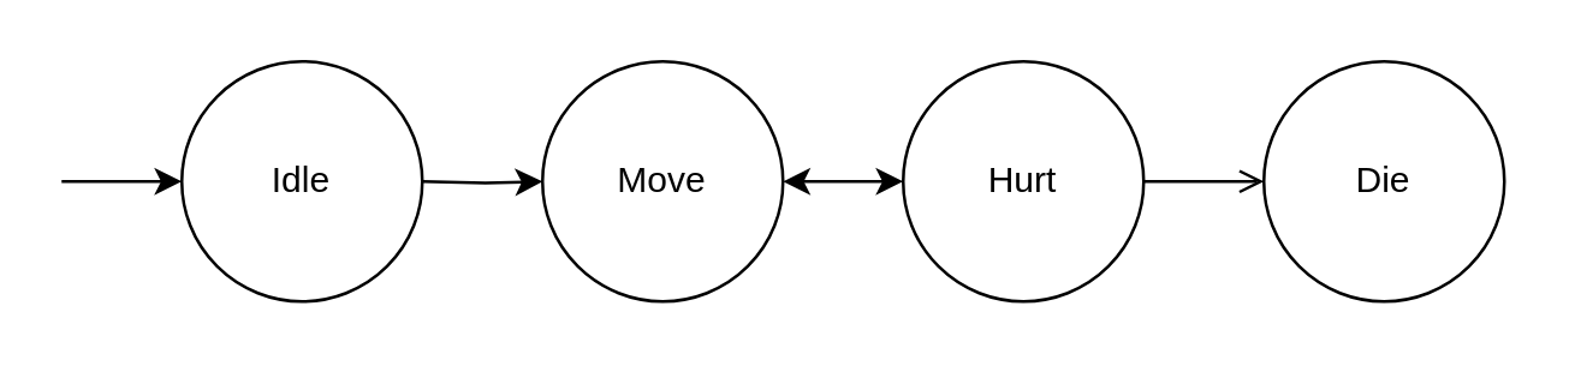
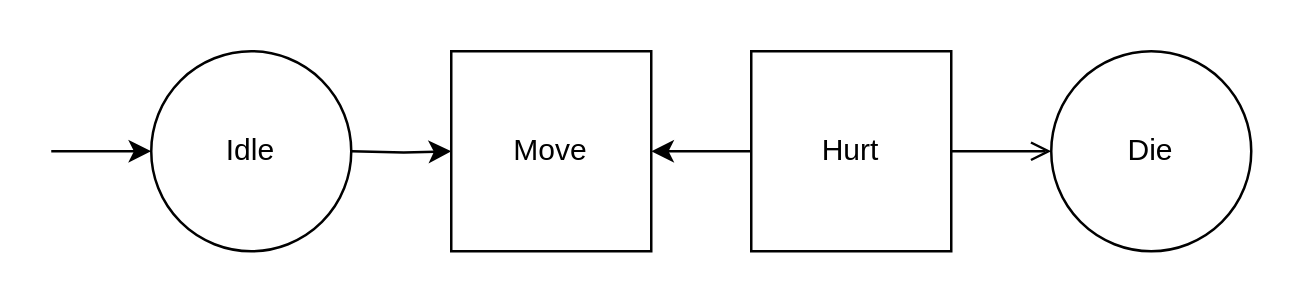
  <mxCell id="0" />
  <mxCell id="1" parent="0" />
  <mxCell id="2" value="" style="endArrow=classic;html=1;rounded=0;entryX=0;entryY=0.5;entryDx=0;entryDy=0;" edge="1" parent="1"><mxGeometry width="50" height="50" relative="1" as="geometry"><mxPoint x="20" y="60" as="sourcePoint" /><mxPoint x="60" y="60" as="targetPoint" /></mxGeometry></mxCell>
- <mxCell id="3" value="Move" style="ellipse;whiteSpace=wrap;html=1;aspect=fixed;" vertex="1" parent="1"><mxGeometry x="180" y="20" width="80" height="80" as="geometry" /></mxCell>
+ <mxCell id="3" value="Move" style="whiteSpace=wrap;html=1;aspect=fixed;rounded=0;" vertex="1" parent="1"><mxGeometry x="180" y="20" width="80" height="80" as="geometry" /></mxCell>
  <mxCell id="4" value="" style="edgeStyle=orthogonalEdgeStyle;rounded=0;orthogonalLoop=1;jettySize=auto;html=1;" edge="1" parent="1" target="3"><mxGeometry relative="1" as="geometry"><mxPoint x="140" y="60" as="sourcePoint" /></mxGeometry></mxCell>
  <mxCell id="5" value="Die" style="ellipse;whiteSpace=wrap;html=1;aspect=fixed;" vertex="1" parent="1"><mxGeometry x="420" y="20" width="80" height="80" as="geometry" /></mxCell>
  <mxCell id="6" value="" style="edgeStyle=orthogonalEdgeStyle;rounded=0;orthogonalLoop=1;jettySize=auto;html=1;endArrow=open;" edge="1" parent="1" source="7" target="5"><mxGeometry relative="1" as="geometry" /></mxCell>
- <mxCell id="7" value="Hurt" style="ellipse;whiteSpace=wrap;html=1;aspect=fixed;" vertex="1" parent="1"><mxGeometry x="300" y="20" width="80" height="80" as="geometry" /></mxCell>
- <mxCell id="8" value="" style="endArrow=classic;startArrow=classic;html=1;rounded=0;exitX=1;exitY=0.5;exitDx=0;exitDy=0;entryX=0;entryY=0.5;entryDx=0;entryDy=0;" edge="1" parent="1" source="3" target="7"><mxGeometry width="50" height="50" relative="1" as="geometry"><mxPoint x="270" y="110" as="sourcePoint" /><mxPoint x="290" y="80" as="targetPoint" /></mxGeometry></mxCell>
+ <mxCell id="7" value="Hurt" style="whiteSpace=wrap;html=1;aspect=fixed;rounded=0;" vertex="1" parent="1"><mxGeometry x="300" y="20" width="80" height="80" as="geometry" /></mxCell>
+ <mxCell id="8" value="" style="endArrow=none;startArrow=classic;html=1;rounded=0;exitX=1;exitY=0.5;exitDx=0;exitDy=0;entryX=0;entryY=0.5;entryDx=0;entryDy=0;" edge="1" parent="1" source="3" target="7"><mxGeometry width="50" height="50" relative="1" as="geometry"><mxPoint x="270" y="110" as="sourcePoint" /><mxPoint x="290" y="80" as="targetPoint" /></mxGeometry></mxCell>
  <mxCell id="9" value="Idle" style="ellipse;whiteSpace=wrap;html=1;aspect=fixed;" vertex="1" parent="1"><mxGeometry x="60" y="20" width="80" height="80" as="geometry" /></mxCell>
